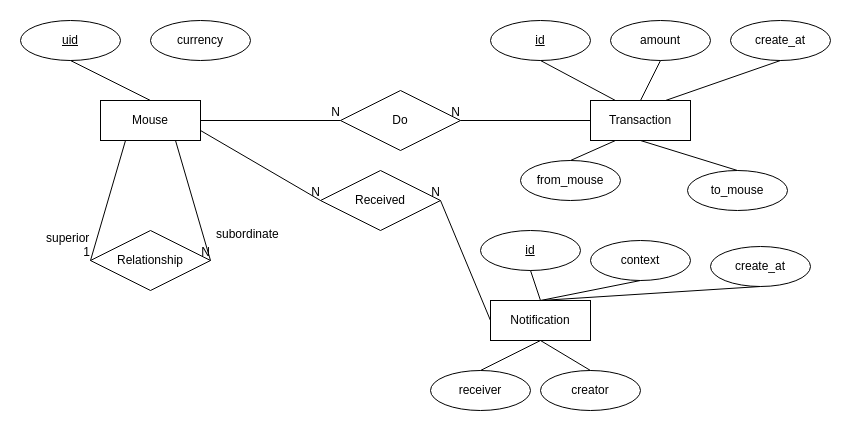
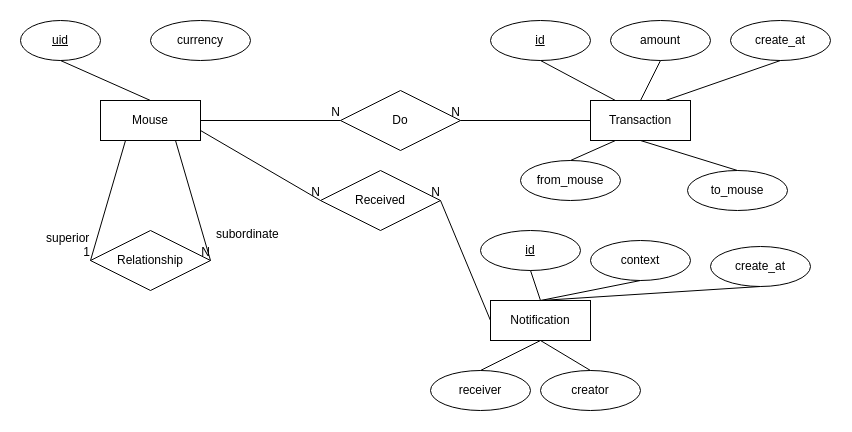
  <mxCell id="0" />
  <mxCell id="1" parent="0" />
  <mxCell id="2" value="Mouse" style="whiteSpace=wrap;html=1;align=center;" parent="1" vertex="1"><mxGeometry x="100" y="100" width="100" height="40" as="geometry" /></mxCell>
- <mxCell id="3" value="uid" style="ellipse;whiteSpace=wrap;html=1;align=center;fontStyle=4;" parent="1" vertex="1"><mxGeometry x="20" y="20" width="100" height="40" as="geometry" /></mxCell>
+ <mxCell id="3" value="uid" style="ellipse;whiteSpace=wrap;html=1;align=center;fontStyle=4;" parent="1" vertex="1"><mxGeometry x="20" y="20" width="80" height="40" as="geometry" /></mxCell>
  <mxCell id="4" value="currency" style="ellipse;whiteSpace=wrap;html=1;align=center;" parent="1" vertex="1"><mxGeometry x="150" y="20" width="100" height="40" as="geometry" /></mxCell>
  <mxCell id="5" value="" style="endArrow=none;html=1;rounded=0;exitX=0.5;exitY=1;exitDx=0;exitDy=0;entryX=0.5;entryY=0;entryDx=0;entryDy=0;" parent="1" source="3" target="2" edge="1"><mxGeometry relative="1" as="geometry"><mxPoint x="-20" y="170" as="sourcePoint" /><mxPoint x="140" y="170" as="targetPoint" /></mxGeometry></mxCell>
  <mxCell id="6" value="Relationship" style="shape=rhombus;perimeter=rhombusPerimeter;whiteSpace=wrap;html=1;align=center;" parent="1" vertex="1"><mxGeometry x="90" y="230" width="120" height="60" as="geometry" /></mxCell>
  <mxCell id="7" value="superior" style="text;strokeColor=none;fillColor=none;spacingLeft=4;spacingRight=4;overflow=hidden;rotatable=0;points=[[0,0.5],[1,0.5]];portConstraint=eastwest;fontSize=12;" parent="1" vertex="1"><mxGeometry x="40" y="224" width="60" height="26" as="geometry" /></mxCell>
  <mxCell id="8" value="subordinate" style="text;strokeColor=none;fillColor=none;spacingLeft=4;spacingRight=4;overflow=hidden;rotatable=0;points=[[0,0.5],[1,0.5]];portConstraint=eastwest;fontSize=12;" parent="1" vertex="1"><mxGeometry x="210" y="220" width="80" height="26" as="geometry" /></mxCell>
  <mxCell id="9" value="" style="endArrow=none;html=1;rounded=0;entryX=0;entryY=0.5;entryDx=0;entryDy=0;exitX=0.25;exitY=1;exitDx=0;exitDy=0;" parent="1" source="2" target="6" edge="1"><mxGeometry relative="1" as="geometry"><mxPoint x="20" y="330" as="sourcePoint" /><mxPoint x="180" y="330" as="targetPoint" /></mxGeometry></mxCell>
  <mxCell id="10" value="1" style="resizable=0;html=1;align=right;verticalAlign=bottom;" parent="9" connectable="0" vertex="1"><mxGeometry x="1" relative="1" as="geometry" /></mxCell>
  <mxCell id="11" value="" style="endArrow=none;html=1;rounded=0;exitX=0.75;exitY=1;exitDx=0;exitDy=0;entryX=1;entryY=0.5;entryDx=0;entryDy=0;" parent="1" source="2" target="6" edge="1"><mxGeometry relative="1" as="geometry"><mxPoint x="180" y="340" as="sourcePoint" /><mxPoint x="340" y="340" as="targetPoint" /></mxGeometry></mxCell>
  <mxCell id="12" value="N" style="resizable=0;html=1;align=right;verticalAlign=bottom;" parent="11" connectable="0" vertex="1"><mxGeometry x="1" relative="1" as="geometry" /></mxCell>
  <mxCell id="13" value="Do" style="shape=rhombus;perimeter=rhombusPerimeter;whiteSpace=wrap;html=1;align=center;" parent="1" vertex="1"><mxGeometry x="340" y="90" width="120" height="60" as="geometry" /></mxCell>
  <mxCell id="14" value="Transaction" style="whiteSpace=wrap;html=1;align=center;" parent="1" vertex="1"><mxGeometry x="590" y="100" width="100" height="40" as="geometry" /></mxCell>
  <mxCell id="15" value="id" style="ellipse;whiteSpace=wrap;html=1;align=center;fontStyle=4;" parent="1" vertex="1"><mxGeometry x="490" y="20" width="100" height="40" as="geometry" /></mxCell>
  <mxCell id="16" value="amount" style="ellipse;whiteSpace=wrap;html=1;align=center;" parent="1" vertex="1"><mxGeometry x="610" y="20" width="100" height="40" as="geometry" /></mxCell>
  <mxCell id="17" value="" style="endArrow=none;html=1;rounded=0;exitX=1;exitY=0.5;exitDx=0;exitDy=0;entryX=0;entryY=0.5;entryDx=0;entryDy=0;" parent="1" source="2" target="13" edge="1"><mxGeometry relative="1" as="geometry"><mxPoint x="280" y="210" as="sourcePoint" /><mxPoint x="440" y="210" as="targetPoint" /></mxGeometry></mxCell>
  <mxCell id="18" value="N" style="resizable=0;html=1;align=right;verticalAlign=bottom;" parent="17" connectable="0" vertex="1"><mxGeometry x="1" relative="1" as="geometry" /></mxCell>
  <mxCell id="19" value="" style="endArrow=none;html=1;rounded=0;entryX=1;entryY=0.5;entryDx=0;entryDy=0;exitX=0;exitY=0.5;exitDx=0;exitDy=0;" parent="1" source="14" target="13" edge="1"><mxGeometry relative="1" as="geometry"><mxPoint x="370" y="340" as="sourcePoint" /><mxPoint x="530" y="340" as="targetPoint" /></mxGeometry></mxCell>
  <mxCell id="20" value="N" style="resizable=0;html=1;align=right;verticalAlign=bottom;" parent="19" connectable="0" vertex="1"><mxGeometry x="1" relative="1" as="geometry" /></mxCell>
  <mxCell id="21" value="create_at" style="ellipse;whiteSpace=wrap;html=1;align=center;" parent="1" vertex="1"><mxGeometry x="730" y="20" width="100" height="40" as="geometry" /></mxCell>
  <mxCell id="22" value="" style="endArrow=none;html=1;rounded=0;exitX=0.5;exitY=1;exitDx=0;exitDy=0;entryX=0.25;entryY=0;entryDx=0;entryDy=0;" parent="1" source="15" target="14" edge="1"><mxGeometry relative="1" as="geometry"><mxPoint x="570" y="260" as="sourcePoint" /><mxPoint x="607" y="110" as="targetPoint" /></mxGeometry></mxCell>
  <mxCell id="23" value="" style="endArrow=none;html=1;rounded=0;entryX=0.5;entryY=0;entryDx=0;entryDy=0;" parent="1" target="14" edge="1"><mxGeometry relative="1" as="geometry"><mxPoint x="660" y="60" as="sourcePoint" /><mxPoint x="720" y="270" as="targetPoint" /></mxGeometry></mxCell>
  <mxCell id="24" value="" style="endArrow=none;html=1;rounded=0;exitX=0.5;exitY=1;exitDx=0;exitDy=0;entryX=0.75;entryY=0;entryDx=0;entryDy=0;" parent="1" source="21" target="14" edge="1"><mxGeometry relative="1" as="geometry"><mxPoint x="540" y="230" as="sourcePoint" /><mxPoint x="700" y="230" as="targetPoint" /></mxGeometry></mxCell>
  <mxCell id="25" value="from_mouse" style="ellipse;whiteSpace=wrap;html=1;align=center;" parent="1" vertex="1"><mxGeometry x="520" y="160" width="100" height="40" as="geometry" /></mxCell>
  <mxCell id="26" value="to_mouse" style="ellipse;whiteSpace=wrap;html=1;align=center;" parent="1" vertex="1"><mxGeometry x="687" y="170" width="100" height="40" as="geometry" /></mxCell>
  <mxCell id="27" value="" style="endArrow=none;html=1;rounded=0;exitX=0.25;exitY=1;exitDx=0;exitDy=0;entryX=0.5;entryY=0;entryDx=0;entryDy=0;" parent="1" source="14" target="25" edge="1"><mxGeometry relative="1" as="geometry"><mxPoint x="310" y="310" as="sourcePoint" /><mxPoint x="470" y="310" as="targetPoint" /></mxGeometry></mxCell>
  <mxCell id="28" value="" style="endArrow=none;html=1;rounded=0;exitX=0.5;exitY=1;exitDx=0;exitDy=0;entryX=0.5;entryY=0;entryDx=0;entryDy=0;" parent="1" source="14" target="26" edge="1"><mxGeometry relative="1" as="geometry"><mxPoint x="390" y="300" as="sourcePoint" /><mxPoint x="550" y="300" as="targetPoint" /></mxGeometry></mxCell>
  <mxCell id="29" value="Received" style="shape=rhombus;perimeter=rhombusPerimeter;whiteSpace=wrap;html=1;align=center;" parent="1" vertex="1"><mxGeometry x="320" y="170" width="120" height="60" as="geometry" /></mxCell>
  <mxCell id="30" value="" style="endArrow=none;html=1;rounded=0;exitX=0;exitY=0.5;exitDx=0;exitDy=0;entryX=1;entryY=0.5;entryDx=0;entryDy=0;" parent="1" source="32" target="29" edge="1"><mxGeometry relative="1" as="geometry"><mxPoint x="310" y="200" as="sourcePoint" /><mxPoint x="470" y="200" as="targetPoint" /></mxGeometry></mxCell>
  <mxCell id="31" value="N" style="resizable=0;html=1;align=right;verticalAlign=bottom;" parent="30" connectable="0" vertex="1"><mxGeometry x="1" relative="1" as="geometry" /></mxCell>
  <mxCell id="32" value="Notification" style="whiteSpace=wrap;html=1;align=center;" parent="1" vertex="1"><mxGeometry x="490" y="300" width="100" height="40" as="geometry" /></mxCell>
  <mxCell id="33" value="id" style="ellipse;whiteSpace=wrap;html=1;align=center;fontStyle=4;" parent="1" vertex="1"><mxGeometry x="480" y="230" width="100" height="40" as="geometry" /></mxCell>
  <mxCell id="34" value="create_at" style="ellipse;whiteSpace=wrap;html=1;align=center;" parent="1" vertex="1"><mxGeometry x="710" y="246" width="100" height="40" as="geometry" /></mxCell>
  <mxCell id="35" value="context" style="ellipse;whiteSpace=wrap;html=1;align=center;" parent="1" vertex="1"><mxGeometry x="590" y="240" width="100" height="40" as="geometry" /></mxCell>
  <mxCell id="36" value="" style="endArrow=none;html=1;rounded=0;exitX=0.5;exitY=1;exitDx=0;exitDy=0;entryX=0.5;entryY=0;entryDx=0;entryDy=0;" parent="1" source="33" target="32" edge="1"><mxGeometry relative="1" as="geometry"><mxPoint x="290" y="370" as="sourcePoint" /><mxPoint x="450" y="370" as="targetPoint" /></mxGeometry></mxCell>
  <mxCell id="37" value="" style="endArrow=none;html=1;rounded=0;exitX=0.5;exitY=1;exitDx=0;exitDy=0;entryX=0.5;entryY=0;entryDx=0;entryDy=0;" parent="1" source="35" target="32" edge="1"><mxGeometry relative="1" as="geometry"><mxPoint x="610" y="380" as="sourcePoint" /><mxPoint x="770" y="380" as="targetPoint" /></mxGeometry></mxCell>
  <mxCell id="38" value="" style="endArrow=none;html=1;rounded=0;entryX=0.5;entryY=1;entryDx=0;entryDy=0;exitX=0.5;exitY=0;exitDx=0;exitDy=0;" parent="1" source="32" target="34" edge="1"><mxGeometry relative="1" as="geometry"><mxPoint x="540" y="300" as="sourcePoint" /><mxPoint x="780" y="350" as="targetPoint" /></mxGeometry></mxCell>
  <mxCell id="39" value="receiver" style="ellipse;whiteSpace=wrap;html=1;align=center;" parent="1" vertex="1"><mxGeometry x="430" y="370" width="100" height="40" as="geometry" /></mxCell>
  <mxCell id="40" value="" style="endArrow=none;html=1;rounded=0;exitX=0.5;exitY=1;exitDx=0;exitDy=0;entryX=0.5;entryY=0;entryDx=0;entryDy=0;" parent="1" source="32" target="39" edge="1"><mxGeometry relative="1" as="geometry"><mxPoint x="550" y="370" as="sourcePoint" /><mxPoint x="710" y="370" as="targetPoint" /></mxGeometry></mxCell>
  <mxCell id="41" value="creator" style="ellipse;whiteSpace=wrap;html=1;align=center;" parent="1" vertex="1"><mxGeometry x="540" y="370" width="100" height="40" as="geometry" /></mxCell>
  <mxCell id="42" value="" style="endArrow=none;html=1;rounded=0;entryX=0.5;entryY=0;entryDx=0;entryDy=0;" parent="1" target="41" edge="1"><mxGeometry relative="1" as="geometry"><mxPoint x="540" y="340" as="sourcePoint" /><mxPoint x="800" y="360" as="targetPoint" /></mxGeometry></mxCell>
  <mxCell id="43" value="" style="endArrow=none;html=1;rounded=0;exitX=1;exitY=0.75;exitDx=0;exitDy=0;entryX=0;entryY=0.5;entryDx=0;entryDy=0;" parent="1" source="2" target="29" edge="1"><mxGeometry relative="1" as="geometry"><mxPoint x="240" y="190" as="sourcePoint" /><mxPoint x="400" y="190" as="targetPoint" /></mxGeometry></mxCell>
  <mxCell id="44" value="N" style="resizable=0;html=1;align=right;verticalAlign=bottom;" parent="43" connectable="0" vertex="1"><mxGeometry x="1" relative="1" as="geometry" /></mxCell>
